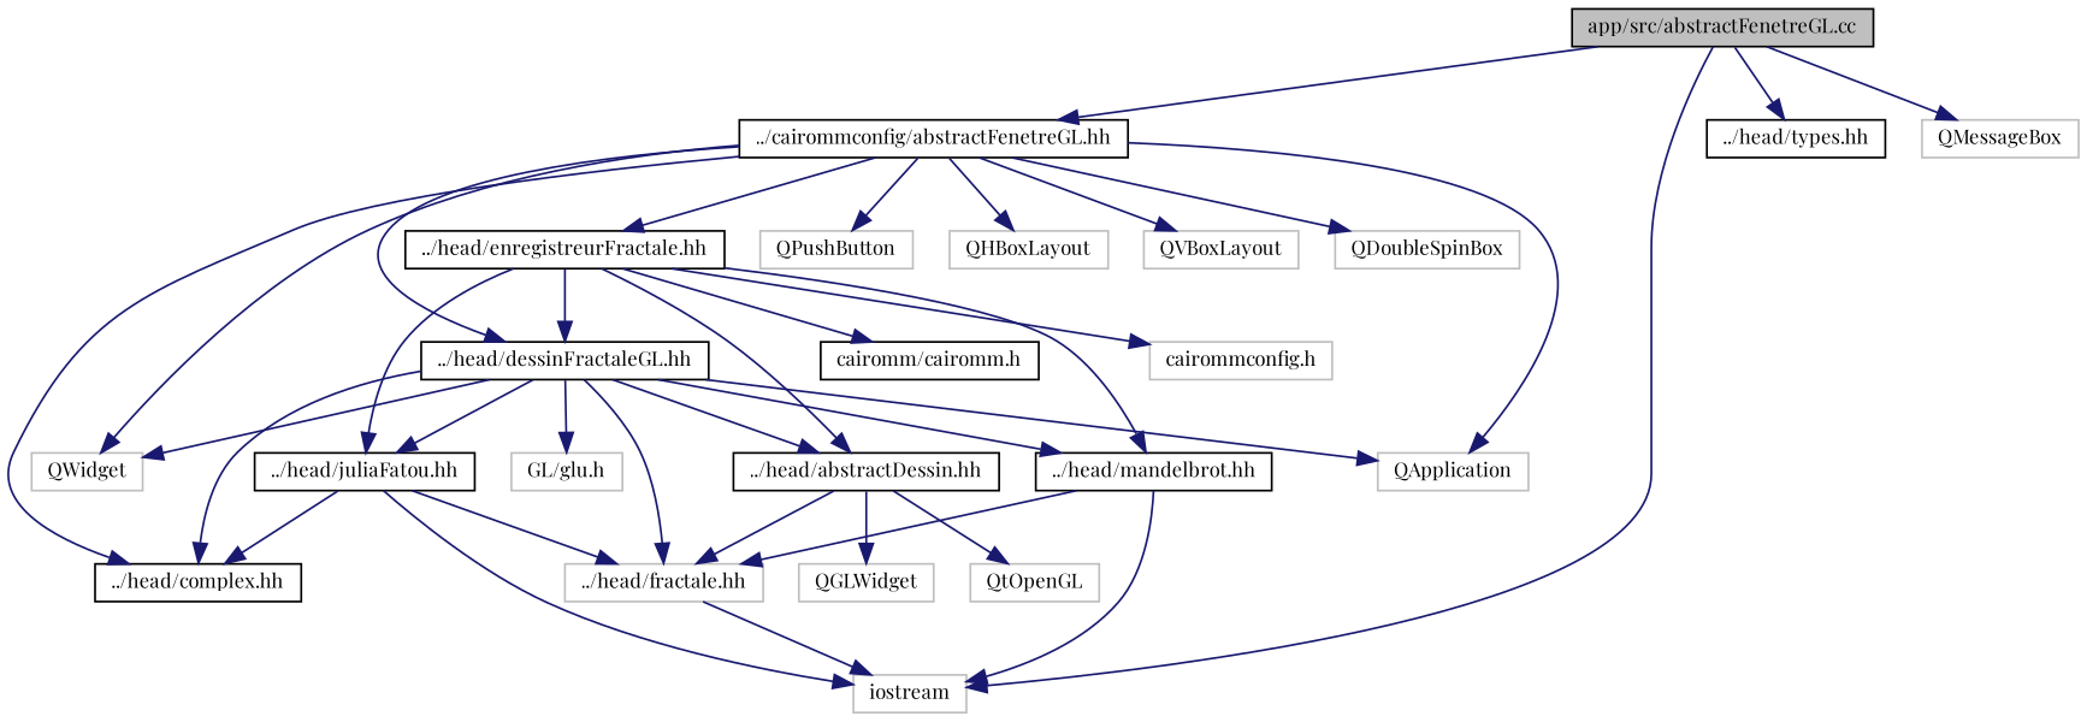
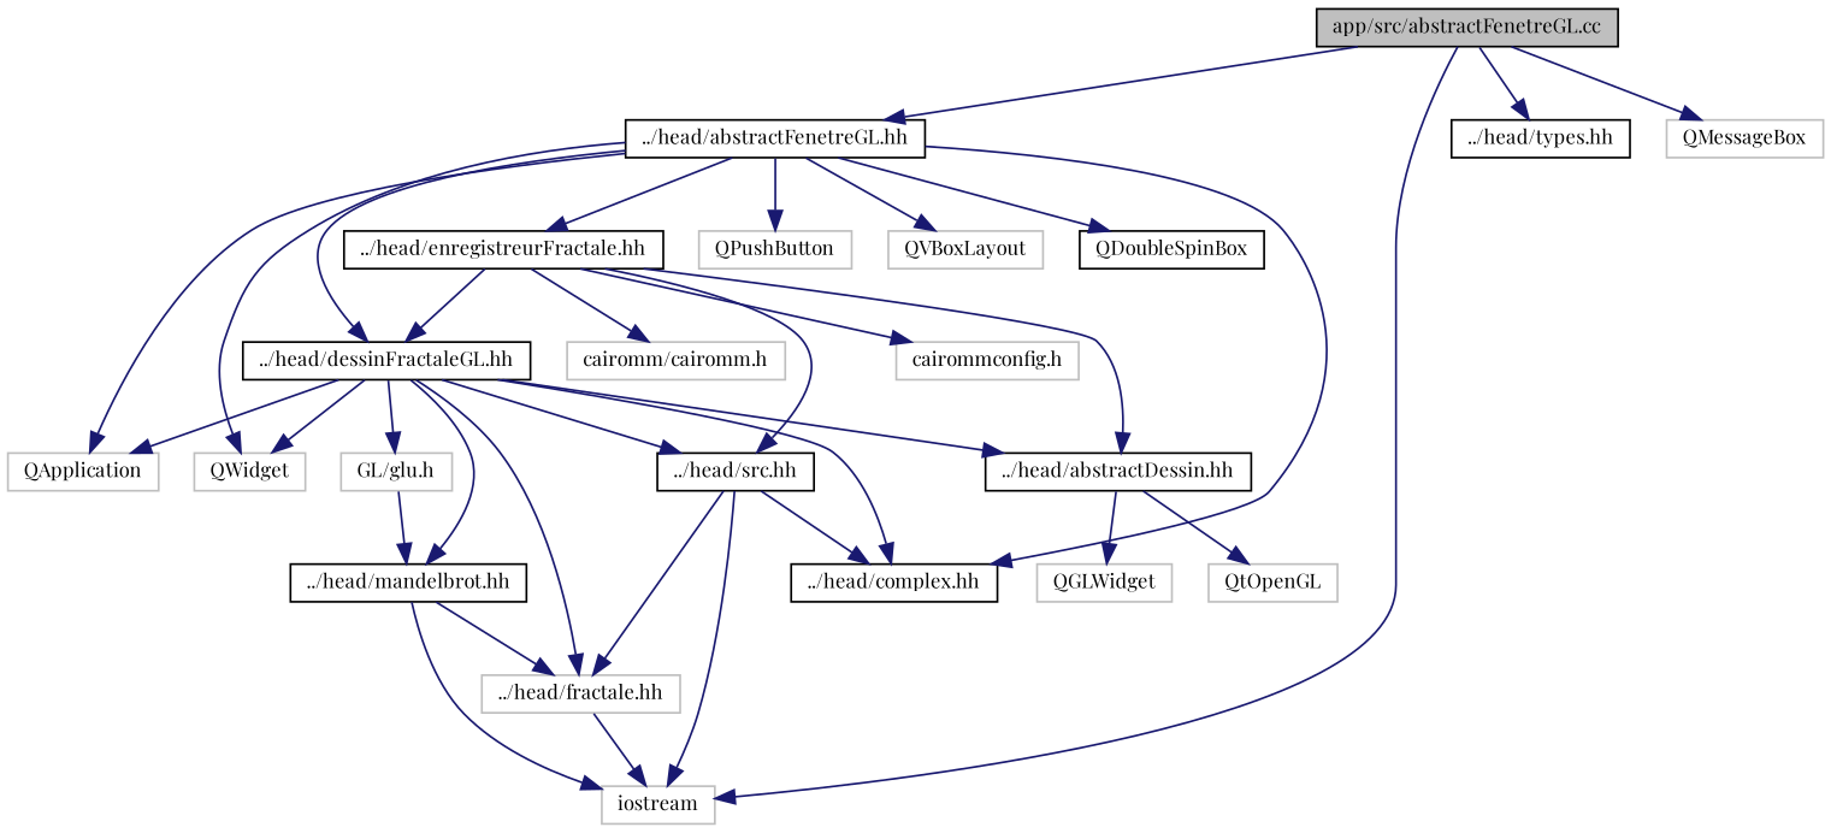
  digraph {
    fontname="Playfair Display"
    node [color=grey75 fillcolor=white fontname="Playfair Display" fontsize=10 shape=record style=filled]
    edge [color=midnightblue fontname="Playfair Display" fontsize=10 labelfontname=Helvetica labelfontsize=10 style=solid]
    n1 [color=black fillcolor=grey75 fontcolor=black height=0.2 label="app/src/abstractFenetreGL.cc" width=0.4]
-   n2 [color=black height=0.2 label="../cairommconfig/abstractFenetreGL.hh" width=0.4]
+   n2 [color=black height=0.2 label="../head/abstractFenetreGL.hh" width=0.4]
    n3 [height=0.2 label=iostream width=0.4]
    n4 [color=black height=0.2 label="../head/types.hh" width=0.4]
    n5 [height=0.2 label=QMessageBox width=0.4]
    n6 [color=black height=0.2 label="../head/complex.hh" width=0.4]
    n7 [color=black height=0.2 label="../head/enregistreurFractale.hh" width=0.4]
    n8 [color=black height=0.2 label="../head/dessinFractaleGL.hh" width=0.4]
    n9 [height=0.2 label=QApplication width=0.4]
    n10 [height=0.2 label=QWidget width=0.4]
    n11 [height=0.2 label=QPushButton width=0.4]
-   n12 [height=0.2 label=QHBoxLayout width=0.4]
    n13 [height=0.2 label=QVBoxLayout width=0.4]
-   n14 [height=0.2 label=QDoubleSpinBox width=0.4]
+   n14 [color=black height=0.2 label=QDoubleSpinBox width=0.4]
    n15 [color=black height=0.2 label="../head/mandelbrot.hh" width=0.4]
-   n16 [color=black height=0.2 label="../head/juliaFatou.hh" width=0.4]
+   n16 [color=black height=0.2 label="../head/src.hh" width=0.4]
    n17 [color=black height=0.2 label="../head/abstractDessin.hh" width=0.4]
    n18 [height=0.2 label="cairommconfig.h" width=0.4]
-   n19 [color=black height=0.2 label="cairomm/cairomm.h" width=0.4]
+   n19 [height=0.2 label="cairomm/cairomm.h" width=0.4]
    n20 [height=0.2 label="../head/fractale.hh" width=0.4]
    n21 [height=0.2 label="GL/glu.h" width=0.4]
    n22 [height=0.2 label=QtOpenGL width=0.4]
    n23 [height=0.2 label=QGLWidget width=0.4]
    n1 -> n2
    n1 -> n3
    n1 -> n4
    n1 -> n5
    n2 -> n6
    n2 -> n7
    n2 -> n8
    n2 -> n9
    n2 -> n10
    n2 -> n11
-   n2 -> n12
    n2 -> n13
    n2 -> n14
    n7 -> n8
-   n7 -> n15
+   n21 -> n15
    n7 -> n16
    n7 -> n17
    n7 -> n18
    n7 -> n19
    n8 -> n6
    n8 -> n9
    n8 -> n10
    n8 -> n15
    n8 -> n16
    n8 -> n17
    n8 -> n20
    n8 -> n21
    n15 -> n3
    n15 -> n20
    n16 -> n3
    n16 -> n6
    n16 -> n20
-   n17 -> n20
    n17 -> n22
    n17 -> n23
    n20 -> n3
  }
